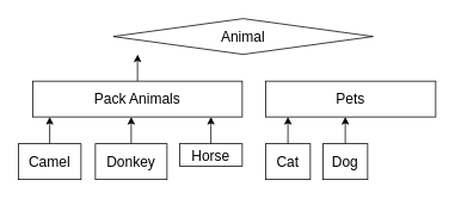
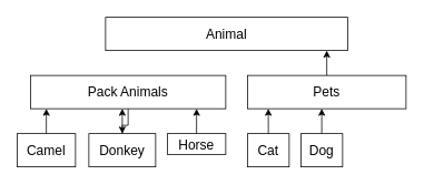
  <mxCell id="0" />
  <mxCell id="1" parent="0" />
- <mxCell id="2" value="&lt;font style=&quot;font-size: 16px;&quot;&gt;Animal&lt;/font&gt;" style="rhombus;whiteSpace=wrap;html=1;" vertex="1" parent="1"><mxGeometry x="126" y="20" width="290" height="40" as="geometry" /></mxCell>
+ <mxCell id="2" value="&lt;font style=&quot;font-size: 16px;&quot;&gt;Animal&lt;/font&gt;" style="rounded=0;whiteSpace=wrap;html=1;" vertex="1" parent="1"><mxGeometry x="126" y="20" width="290" height="40" as="geometry" /></mxCell>
  <mxCell id="3" value="&lt;font style=&quot;font-size: 16px;&quot;&gt;Pack Animals&lt;/font&gt;" style="rounded=0;whiteSpace=wrap;html=1;" vertex="1" parent="1"><mxGeometry x="36" y="90" width="234" height="40" as="geometry" /></mxCell>
  <mxCell id="4" value="&lt;font style=&quot;font-size: 16px;&quot;&gt;Pets&lt;/font&gt;" style="rounded=0;whiteSpace=wrap;html=1;" vertex="1" parent="1"><mxGeometry x="296" y="90" width="190" height="40" as="geometry" /></mxCell>
- <mxCell id="5" style="edgeStyle=orthogonalEdgeStyle;rounded=0;orthogonalLoop=1;jettySize=auto;html=1;entryX=0.094;entryY=1.002;entryDx=0;entryDy=0;entryPerimeter=0;" edge="1" parent="1" source="3" target="2"><mxGeometry relative="1" as="geometry" /></mxCell>
+ <mxCell id="5" style="edgeStyle=orthogonalEdgeStyle;rounded=0;orthogonalLoop=1;jettySize=auto;html=1;" edge="1" parent="1" source="3" target="9"><mxGeometry relative="1" as="geometry" /></mxCell>
  <mxCell id="6" style="edgeStyle=orthogonalEdgeStyle;rounded=0;orthogonalLoop=1;jettySize=auto;html=1;" edge="1" parent="1" source="7"><mxGeometry relative="1" as="geometry"><mxPoint x="55" y="130" as="targetPoint" /></mxGeometry></mxCell>
  <mxCell id="7" value="&lt;font style=&quot;font-size: 16px;&quot;&gt;Camel&lt;/font&gt;" style="rounded=0;whiteSpace=wrap;html=1;" vertex="1" parent="1"><mxGeometry x="20" y="160" width="70" height="40" as="geometry" /></mxCell>
  <mxCell id="8" style="edgeStyle=orthogonalEdgeStyle;rounded=0;orthogonalLoop=1;jettySize=auto;html=1;" edge="1" parent="1" source="9"><mxGeometry relative="1" as="geometry"><mxPoint x="146" y="130" as="targetPoint" /></mxGeometry></mxCell>
  <mxCell id="9" value="&lt;font style=&quot;font-size: 16px;&quot;&gt;Donkey&lt;/font&gt;" style="rounded=0;whiteSpace=wrap;html=1;" vertex="1" parent="1"><mxGeometry x="106" y="160" width="80" height="40" as="geometry" /></mxCell>
  <mxCell id="10" style="edgeStyle=orthogonalEdgeStyle;rounded=0;orthogonalLoop=1;jettySize=auto;html=1;" edge="1" parent="1" source="11"><mxGeometry relative="1" as="geometry"><mxPoint x="235" y="130" as="targetPoint" /></mxGeometry></mxCell>
  <mxCell id="11" value="&lt;font style=&quot;font-size: 16px;&quot;&gt;Horse&lt;/font&gt;" style="rounded=0;whiteSpace=wrap;html=1;" vertex="1" parent="1"><mxGeometry x="200" y="160" width="70" height="25" as="geometry" /></mxCell>
  <mxCell id="12" style="edgeStyle=orthogonalEdgeStyle;rounded=0;orthogonalLoop=1;jettySize=auto;html=1;" edge="1" parent="1" source="13"><mxGeometry relative="1" as="geometry"><mxPoint x="321" y="130" as="targetPoint" /></mxGeometry></mxCell>
  <mxCell id="13" value="&lt;font style=&quot;font-size: 16px;&quot;&gt;Cat&lt;/font&gt;" style="rounded=0;whiteSpace=wrap;html=1;" vertex="1" parent="1"><mxGeometry x="296" y="160" width="50" height="40" as="geometry" /></mxCell>
  <mxCell id="14" style="edgeStyle=orthogonalEdgeStyle;rounded=0;orthogonalLoop=1;jettySize=auto;html=1;" edge="1" parent="1" source="15"><mxGeometry relative="1" as="geometry"><mxPoint x="385" y="130" as="targetPoint" /></mxGeometry></mxCell>
  <mxCell id="15" value="&lt;font style=&quot;font-size: 16px;&quot;&gt;Dog&lt;/font&gt;" style="rounded=0;whiteSpace=wrap;html=1;" vertex="1" parent="1"><mxGeometry x="360" y="160" width="50" height="40" as="geometry" /></mxCell>
+ <mxCell id="16" style="edgeStyle=orthogonalEdgeStyle;rounded=0;orthogonalLoop=1;jettySize=auto;html=1;entryX=0.914;entryY=1;entryDx=0;entryDy=0;entryPerimeter=0;" edge="1" parent="1" source="4" target="2"><mxGeometry relative="1" as="geometry" /></mxCell>
